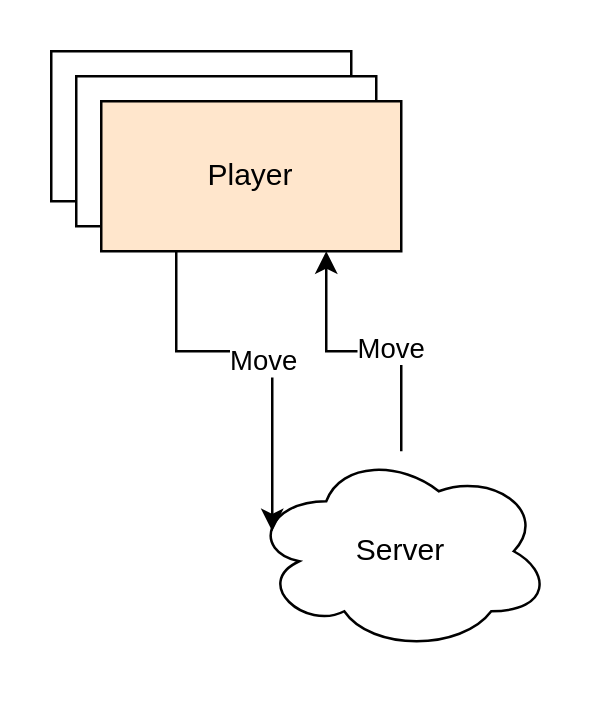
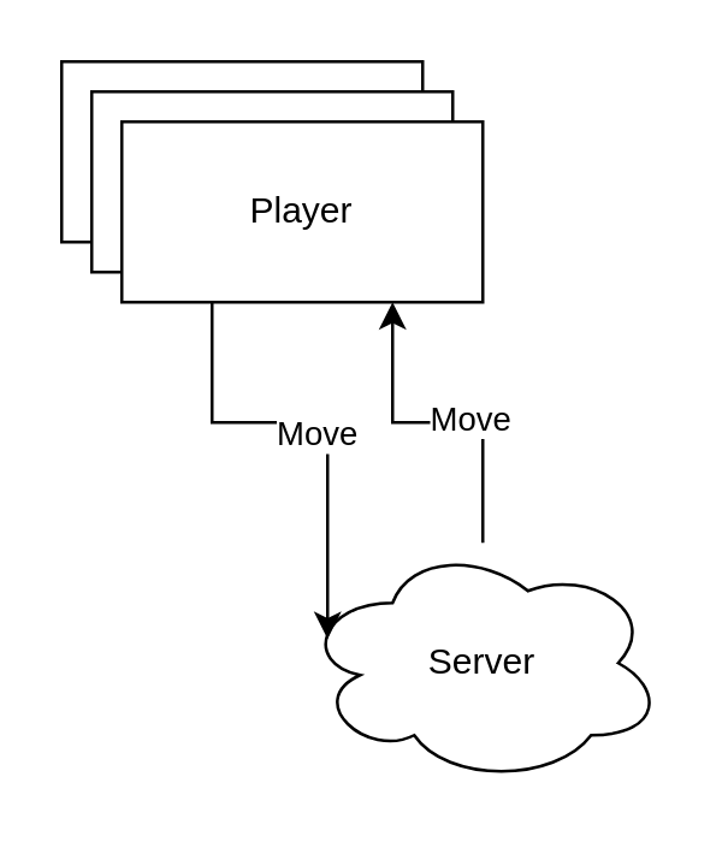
  <mxCell id="0" />
  <mxCell id="1" parent="0" />
  <mxCell id="2" style="edgeStyle=orthogonalEdgeStyle;rounded=0;orthogonalLoop=1;jettySize=auto;html=1;entryX=0.75;entryY=1;entryDx=0;entryDy=0;" edge="1" parent="1" source="4" target="9"><mxGeometry relative="1" as="geometry" /></mxCell>
  <mxCell id="3" value="&lt;div&gt;Move&lt;/div&gt;" style="edgeLabel;html=1;align=center;verticalAlign=middle;resizable=0;points=[];" vertex="1" connectable="0" parent="2"><mxGeometry x="-0.175" y="-2" relative="1" as="geometry"><mxPoint as="offset" /></mxGeometry></mxCell>
  <mxCell id="4" value="Server" style="ellipse;shape=cloud;whiteSpace=wrap;html=1;" vertex="1" parent="1"><mxGeometry x="100" y="180" width="120" height="80" as="geometry" /></mxCell>
  <mxCell id="5" value="" style="rounded=0;whiteSpace=wrap;html=1;" vertex="1" parent="1"><mxGeometry x="20" y="20" width="120" height="60" as="geometry" /></mxCell>
  <mxCell id="6" value="" style="rounded=0;whiteSpace=wrap;html=1;" vertex="1" parent="1"><mxGeometry x="30" y="30" width="120" height="60" as="geometry" /></mxCell>
  <mxCell id="7" style="edgeStyle=orthogonalEdgeStyle;rounded=0;orthogonalLoop=1;jettySize=auto;html=1;exitX=0.25;exitY=1;exitDx=0;exitDy=0;entryX=0.07;entryY=0.4;entryDx=0;entryDy=0;entryPerimeter=0;" edge="1" parent="1" source="9" target="4"><mxGeometry relative="1" as="geometry" /></mxCell>
  <mxCell id="8" value="&lt;div&gt;Move&lt;/div&gt;" style="edgeLabel;html=1;align=center;verticalAlign=middle;resizable=0;points=[];" vertex="1" connectable="0" parent="7"><mxGeometry x="-0.022" y="-3" relative="1" as="geometry"><mxPoint as="offset" /></mxGeometry></mxCell>
- <mxCell id="9" value="&lt;div&gt;Player&lt;/div&gt;" style="rounded=0;whiteSpace=wrap;html=1;fillColor=#ffe6cc;" vertex="1" parent="1"><mxGeometry x="40" y="40" width="120" height="60" as="geometry" /></mxCell>
+ <mxCell id="9" value="&lt;div&gt;Player&lt;/div&gt;" style="rounded=0;whiteSpace=wrap;html=1;" vertex="1" parent="1"><mxGeometry x="40" y="40" width="120" height="60" as="geometry" /></mxCell>
